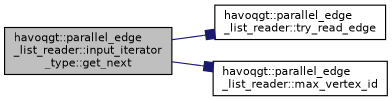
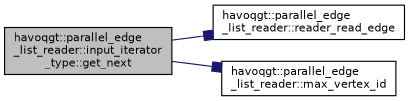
  digraph {
    rankdir=LR
    node [color=black fillcolor=white fontname=Helvetica fontsize=10 shape=record style=filled]
    edge [color=midnightblue fontname=Helvetica fontsize=10 labelfontname=Helvetica labelfontsize=10 style=solid arrowhead=box]
    n1 [fillcolor=grey75 fontcolor=black height=0.2 label="havoqgt::parallel_edge\l_list_reader::input_iterator\l_type::get_next" width=0.4]
-   n2 [height=0.2 label="havoqgt::parallel_edge\l_list_reader::try_read_edge" width=0.4]
+   n2 [height=0.2 label="havoqgt::parallel_edge\l_list_reader::reader_read_edge" width=0.4]
    n3 [height=0.2 label="havoqgt::parallel_edge\l_list_reader::max_vertex_id" width=0.4]
    n1 -> n2
    n1 -> n3
  }
